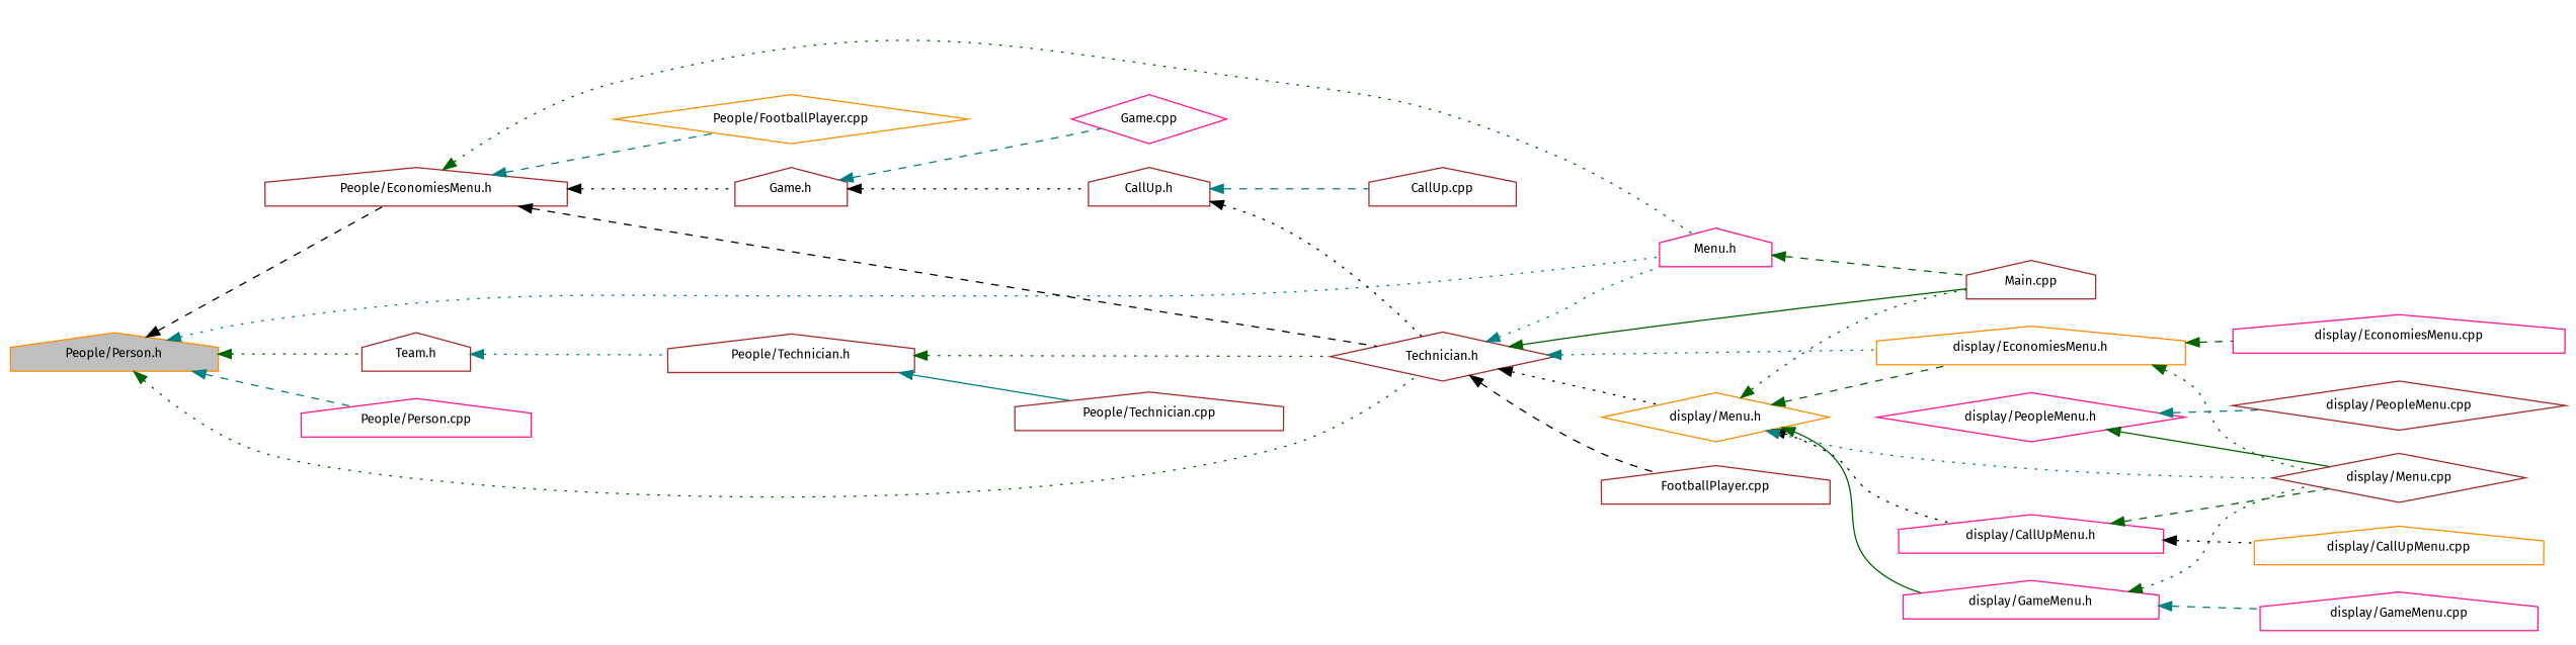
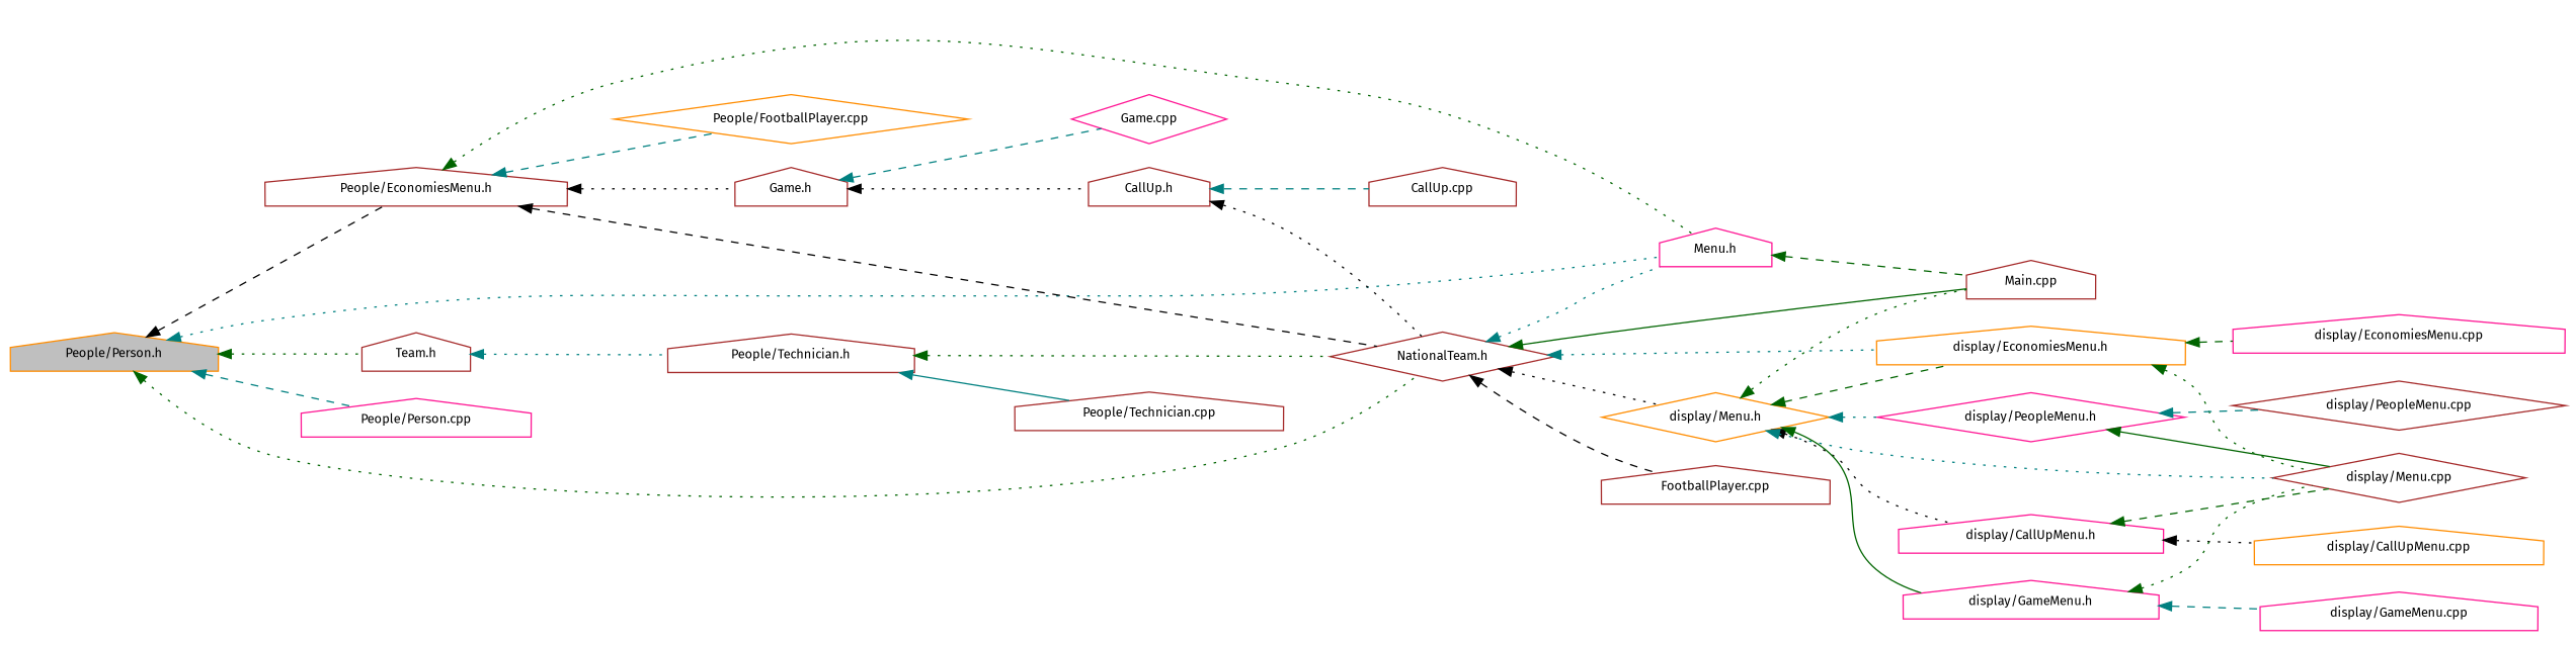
  digraph {
    fontname="Fira Sans"
    rankdir=LR
    node [color=brown fillcolor=white fontname="Fira Sans" fontsize=10 shape=house style=filled]
    edge [color=darkgreen dir=back fontname="Fira Sans" fontsize=10 labelfontname=Helvetica labelfontsize=10 style=dotted]
    n1 [color=darkorange fillcolor=grey75 fontcolor=black height=0.2 label="People/Person.h" width=0.4]
    n2 [height=0.2 label="People/EconomiesMenu.h" width=0.4]
-   n3 [height=0.2 label="Technician.h" shape=diamond width=0.4]
+   n3 [height=0.2 label="NationalTeam.h" shape=diamond width=0.4]
    n4 [color=deeppink height=0.2 label="Menu.h" width=0.4]
    n5 [color=deeppink height=0.2 label="People/Person.cpp" width=0.4]
    n6 [height=0.2 label="Team.h" width=0.4]
    n7 [height=0.2 label="Game.h" width=0.4]
    n8 [color=darkorange height=0.2 label="People/FootballPlayer.cpp" shape=diamond width=0.4]
    n9 [color=darkorange height=0.2 label="display/Menu.h" shape=diamond width=0.4]
    n10 [color=darkorange height=0.2 label="display/EconomiesMenu.h" width=0.4]
    n11 [height=0.2 label="Main.cpp" width=0.4]
    n12 [height=0.2 label="FootballPlayer.cpp" width=0.4]
    n13 [height=0.2 label="People/Technician.h" width=0.4]
    n14 [height=0.2 label="People/Technician.cpp" width=0.4]
    n15 [height=0.2 label="CallUp.h" width=0.4]
    n16 [color=deeppink height=0.2 label="Game.cpp" shape=diamond width=0.4]
    n17 [height=0.2 label="CallUp.cpp" width=0.4]
    n18 [color=deeppink height=0.2 label="display/CallUpMenu.h" width=0.4]
    n19 [height=0.2 label="display/Menu.cpp" shape=diamond width=0.4]
    n20 [color=deeppink height=0.2 label="display/GameMenu.h" width=0.4]
    n21 [color=deeppink height=0.2 label="display/PeopleMenu.h" shape=diamond width=0.4]
    n22 [color=deeppink height=0.2 label="display/EconomiesMenu.cpp" width=0.4]
    n23 [color=darkorange height=0.2 label="display/CallUpMenu.cpp" width=0.4]
    n24 [color=deeppink height=0.2 label="display/GameMenu.cpp" width=0.4]
    n25 [height=0.2 label="display/PeopleMenu.cpp" shape=diamond width=0.4]
    n1 -> n2 [color=black style=dashed]
    n1 -> n3
    n1 -> n4 [color=teal]
    n1 -> n5 [color=teal style=dashed]
    n1 -> n6
    n2 -> n3 [color=black style=dashed]
    n2 -> n4
    n2 -> n7 [color=black]
    n2 -> n8 [color=teal style=dashed]
    n3 -> n4 [color=teal]
    n3 -> n9 [color=black]
    n3 -> n10 [color=teal]
    n3 -> n11 [style=solid]
    n3 -> n12 [color=black style=dashed]
    n4 -> n11 [style=dashed]
    n6 -> n13 [color=teal]
    n7 -> n15 [color=black]
    n7 -> n16 [color=teal style=dashed]
    n9 -> n10 [style=dashed]
    n9 -> n11
    n9 -> n18 [color=black]
    n9 -> n19 [color=teal]
    n9 -> n20 [style=solid]
+   n9 -> n21 [color=teal]
    n10 -> n19
    n10 -> n22 [style=dashed]
    n13 -> n3
    n13 -> n14 [color=teal style=solid]
    n15 -> n3 [color=black]
    n15 -> n17 [color=teal style=dashed]
    n18 -> n19 [style=dashed]
    n18 -> n23 [color=black]
    n20 -> n19
    n20 -> n24 [color=teal style=dashed]
    n21 -> n19 [style=solid]
    n21 -> n25 [color=teal style=dashed]
  }
